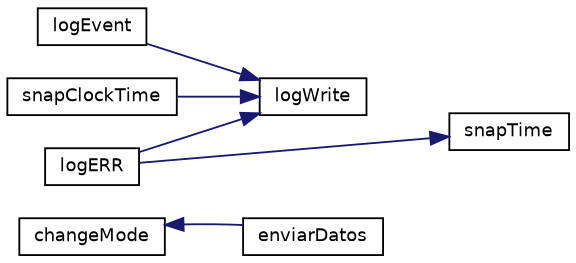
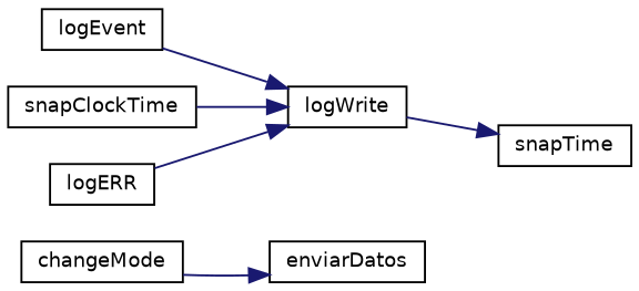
  digraph {
    rankdir=LR
    node [color=black fillcolor=white fontname=Helvetica fontsize=10 shape=record style=filled]
    edge [color=midnightblue fontname=Helvetica fontsize=10 labelfontname=Helvetica labelfontsize=10 style=solid]
    n1 [height=0.2 label=changeMode width=0.4]
    n2 [height=0.2 label=enviarDatos width=0.4]
    n3 [height=0.2 label=logEvent width=0.4]
    n4 [height=0.2 label=logWrite width=0.4]
    n5 [height=0.2 label=logERR width=0.4]
    n6 [height=0.2 label=snapTime width=0.4]
    n7 [height=0.2 label=snapClockTime width=0.4]
-   n2 -> n1
+   n1 -> n2
    n3 -> n4
-   n5 -> n6
+   n4 -> n6
    n5 -> n4
    n7 -> n4
  }
